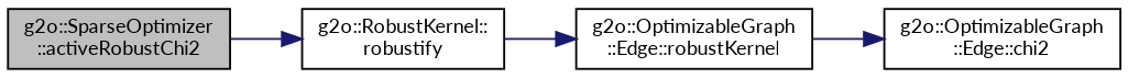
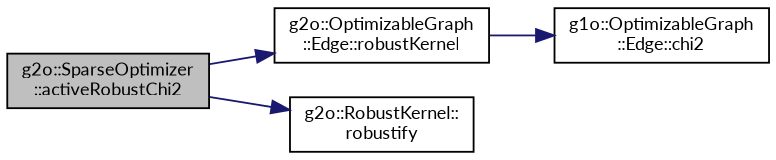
  digraph {
    fontname=Lato
    rankdir=LR
    node [color=black fillcolor=white fontname=Lato fontsize=10 shape=record style=filled]
    edge [color=midnightblue fontname=Lato fontsize=10 labelfontname=Helvetica labelfontsize=10 style=solid]
    n1 [fillcolor=grey75 fontcolor=black height=0.2 label="g2o::SparseOptimizer\l::activeRobustChi2" width=0.4]
    n2 [height=0.2 label="g2o::OptimizableGraph\l::Edge::robustKernel" width=0.4]
    n3 [height=0.2 label="g2o::RobustKernel::\lrobustify" width=0.4]
-   n4 [height=0.2 label="g2o::OptimizableGraph\l::Edge::chi2" width=0.4]
-   n3 -> n2
+   n4 [height=0.2 label="g1o::OptimizableGraph\l::Edge::chi2" width=0.4]
+   n1 -> n2
    n1 -> n3
    n2 -> n4
  }
